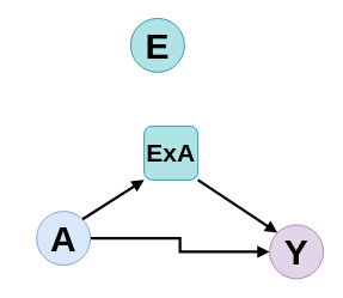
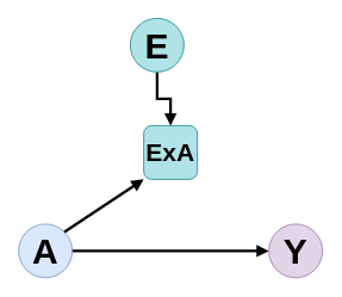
  <mxCell id="0" />
  <mxCell id="1" parent="0" />
  <mxCell id="2" value="" style="edgeStyle=orthogonalEdgeStyle;rounded=0;orthogonalLoop=1;jettySize=auto;html=1;endArrow=block;endFill=1;strokeWidth=3;" parent="1" source="3" target="4" edge="1"><mxGeometry relative="1" as="geometry" /></mxCell>
- <mxCell id="3" value="A" style="ellipse;whiteSpace=wrap;html=1;aspect=fixed;fillColor=#dae8fc;strokeColor=#6c8ebf;fontStyle=1;fontSize=40;" parent="1" vertex="1"><mxGeometry x="40" y="235" width="60" height="60" as="geometry" /></mxCell>
+ <mxCell id="3" value="A" style="ellipse;whiteSpace=wrap;html=1;aspect=fixed;fillColor=#dae8fc;strokeColor=#6c8ebf;fontStyle=1;fontSize=40;" parent="1" vertex="1"><mxGeometry x="20" y="250" width="60" height="60" as="geometry" /></mxCell>
  <mxCell id="4" value="Y" style="ellipse;whiteSpace=wrap;html=1;aspect=fixed;fillColor=#e1d5e7;strokeColor=#9673a6;fontStyle=1;fontSize=40;" parent="1" vertex="1"><mxGeometry x="300" y="250" width="60" height="60" as="geometry" /></mxCell>
  <mxCell id="5" style="rounded=0;orthogonalLoop=1;jettySize=auto;html=1;exitX=0;exitY=1;exitDx=0;exitDy=0;entryX=1;entryY=0;entryDx=0;entryDy=0;endArrow=none;endFill=0;strokeWidth=3;startArrow=block;startFill=1;" parent="1" source="7" target="3" edge="1"><mxGeometry relative="1" as="geometry" /></mxCell>
- <mxCell id="6" style="rounded=0;orthogonalLoop=1;jettySize=auto;html=1;exitX=1;exitY=1;exitDx=0;exitDy=0;entryX=0;entryY=0;entryDx=0;entryDy=0;endArrow=block;endFill=1;strokeWidth=3;" parent="1" source="7" target="4" edge="1"><mxGeometry relative="1" as="geometry" /></mxCell>
  <mxCell id="7" value="&lt;font style=&quot;font-size: 28px;&quot;&gt;ExA&lt;br style=&quot;font-size: 28px;&quot;&gt;&lt;/font&gt;" style="whiteSpace=wrap;html=1;aspect=fixed;fillColor=#b0e3e6;strokeColor=#0e8088;fontStyle=1;fontSize=28;rounded=1;" parent="1" vertex="1"><mxGeometry x="160" y="140" width="60" height="60" as="geometry" /></mxCell>
+ <mxCell id="8" style="edgeStyle=orthogonalEdgeStyle;rounded=0;orthogonalLoop=1;jettySize=auto;html=1;exitX=0.5;exitY=1;exitDx=0;exitDy=0;entryX=0.5;entryY=0;entryDx=0;entryDy=0;strokeWidth=3;endArrow=block;endFill=1;" parent="1" source="9" target="7" edge="1"><mxGeometry relative="1" as="geometry" /></mxCell>
  <mxCell id="9" value="E" style="ellipse;whiteSpace=wrap;html=1;aspect=fixed;fillColor=#b0e3e6;strokeColor=#0e8088;fontStyle=1;fontSize=40;" parent="1" vertex="1"><mxGeometry x="145" y="20" width="60" height="60" as="geometry" /></mxCell>
